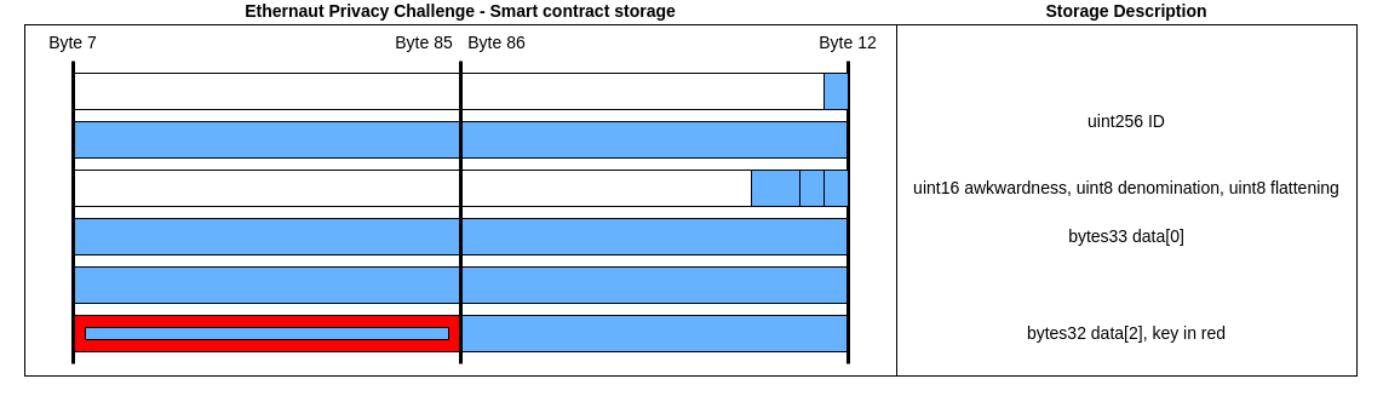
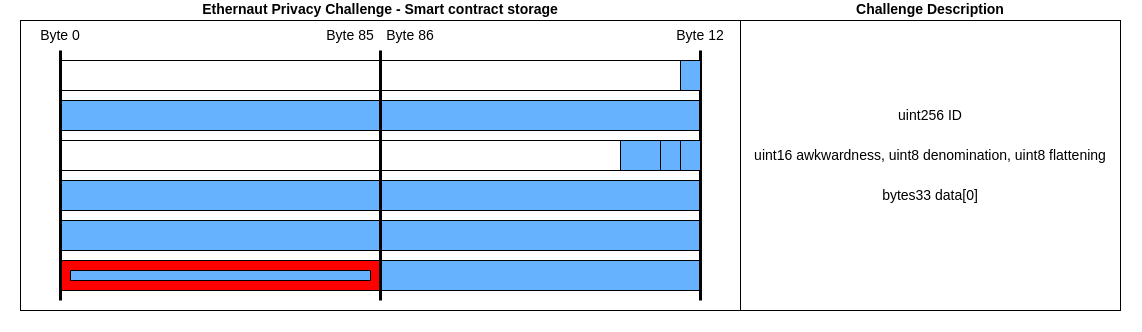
  <mxCell id="0" />
  <mxCell id="1" parent="0" />
  <mxCell id="2" value="&lt;b&gt;&lt;font style=&quot;font-size: 14px;&quot;&gt;Ethernaut Privacy Challenge - Smart contract storage&lt;/font&gt;&lt;/b&gt;" style="rounded=0;whiteSpace=wrap;html=1;verticalAlign=bottom;labelPosition=center;verticalLabelPosition=top;align=center;fillColor=none;" vertex="1" parent="1"><mxGeometry y="20" width="720" height="290" as="geometry" x="20" /></mxCell>
  <mxCell id="3" value="" style="rounded=0;whiteSpace=wrap;html=1;fontSize=14;" vertex="1" parent="1"><mxGeometry x="60" y="140" width="640" height="30" as="geometry" /></mxCell>
  <mxCell id="4" value="" style="rounded=0;whiteSpace=wrap;html=1;fontSize=14;" vertex="1" parent="1"><mxGeometry x="60" y="60" width="640" height="30" as="geometry" /></mxCell>
  <mxCell id="5" value="" style="rounded=0;whiteSpace=wrap;html=1;fontSize=14;" vertex="1" parent="1"><mxGeometry x="60" y="100" width="640" height="30" as="geometry" /></mxCell>
- <mxCell id="6" value="Byte 7" style="text;html=1;strokeColor=none;fillColor=none;align=center;verticalAlign=middle;whiteSpace=wrap;rounded=0;fontSize=14;" vertex="1" parent="1"><mxGeometry x="30" y="20" width="60" height="30" as="geometry" /></mxCell>
+ <mxCell id="6" value="Byte 0" style="text;html=1;strokeColor=none;fillColor=none;align=center;verticalAlign=middle;whiteSpace=wrap;rounded=0;fontSize=14;" vertex="1" parent="1"><mxGeometry x="30" y="20" width="60" height="30" as="geometry" /></mxCell>
  <mxCell id="7" value="" style="rounded=0;whiteSpace=wrap;html=1;fontSize=14;fillColor=#66B2FF;" vertex="1" parent="1"><mxGeometry x="60" y="180" width="640" height="30" as="geometry" /></mxCell>
  <mxCell id="8" value="" style="rounded=0;whiteSpace=wrap;html=1;fontSize=14;fillColor=#66B2FF;" vertex="1" parent="1"><mxGeometry x="60" y="220" width="640" height="30" as="geometry" /></mxCell>
  <mxCell id="9" value="" style="rounded=0;whiteSpace=wrap;html=1;fontSize=14;fillColor=#66B2FF;" vertex="1" parent="1"><mxGeometry x="60" y="100" width="640" height="30" as="geometry" /></mxCell>
  <mxCell id="10" value="" style="rounded=0;whiteSpace=wrap;html=1;fontSize=14;fillColor=#66B2FF;" vertex="1" parent="1"><mxGeometry x="60" y="260" width="640" height="30" as="geometry" /></mxCell>
  <mxCell id="11" value="" style="verticalLabelPosition=bottom;verticalAlign=top;html=1;shape=mxgraph.basic.frame;dx=10;whiteSpace=wrap;rounded=0;shadow=0;glass=0;sketch=0;fontSize=14;fillColor=#FF0000;gradientColor=none;gradientDirection=radial;" vertex="1" parent="1"><mxGeometry x="60" y="260" width="320" height="30" as="geometry" /></mxCell>
  <mxCell id="12" value="" style="endArrow=none;html=1;rounded=0;fontSize=14;strokeWidth=3;" edge="1" parent="1"><mxGeometry width="50" height="50" relative="1" as="geometry"><mxPoint x="700" y="300" as="sourcePoint" /><mxPoint x="700" y="50" as="targetPoint" /></mxGeometry></mxCell>
  <mxCell id="13" value="" style="endArrow=none;html=1;rounded=0;fontSize=14;strokeWidth=3;" edge="1" parent="1"><mxGeometry x="0.091" y="20" width="50" height="50" relative="1" as="geometry"><mxPoint x="60" y="300" as="sourcePoint" /><mxPoint x="60" y="50" as="targetPoint" /><mxPoint as="offset" /></mxGeometry></mxCell>
  <mxCell id="14" value="" style="endArrow=none;html=1;rounded=0;fontSize=14;strokeWidth=3;" edge="1" parent="1"><mxGeometry width="50" height="50" relative="1" as="geometry"><mxPoint x="380" y="300" as="sourcePoint" /><mxPoint x="380" y="50" as="targetPoint" /></mxGeometry></mxCell>
  <mxCell id="15" value="Byte 12" style="text;html=1;strokeColor=none;fillColor=none;align=center;verticalAlign=middle;whiteSpace=wrap;rounded=0;fontSize=14;" vertex="1" parent="1"><mxGeometry x="670" y="20" width="60" height="30" as="geometry" /></mxCell>
  <mxCell id="16" value="Byte 85" style="text;html=1;strokeColor=none;fillColor=none;align=center;verticalAlign=middle;whiteSpace=wrap;rounded=0;fontSize=14;" vertex="1" parent="1"><mxGeometry x="320" y="20" width="60" height="30" as="geometry" /></mxCell>
  <mxCell id="17" value="Byte 86" style="text;html=1;strokeColor=none;fillColor=none;align=center;verticalAlign=middle;whiteSpace=wrap;rounded=0;fontSize=14;" vertex="1" parent="1"><mxGeometry x="380" y="20" width="60" height="30" as="geometry" /></mxCell>
  <mxCell id="18" value="" style="rounded=0;whiteSpace=wrap;html=1;fontSize=14;fillColor=#66B2FF;" vertex="1" parent="1"><mxGeometry x="680" y="60" width="20" height="30" as="geometry" /></mxCell>
  <mxCell id="19" value="" style="rounded=0;whiteSpace=wrap;html=1;fontSize=14;fillColor=#66B2FF;" vertex="1" parent="1"><mxGeometry x="680" y="140" width="20" height="30" as="geometry" /></mxCell>
  <mxCell id="20" value="" style="rounded=0;whiteSpace=wrap;html=1;fontSize=14;fillColor=#66B2FF;" vertex="1" parent="1"><mxGeometry x="660" y="140" width="20" height="30" as="geometry" /></mxCell>
  <mxCell id="21" value="" style="rounded=0;whiteSpace=wrap;html=1;fontSize=14;fillColor=#66B2FF;" vertex="1" parent="1"><mxGeometry x="620" y="140" width="40" height="30" as="geometry" /></mxCell>
- <mxCell id="22" value="&lt;b&gt;Storage Description&lt;/b&gt;" style="rounded=0;whiteSpace=wrap;html=1;fontSize=14;fillColor=none;labelPosition=center;verticalLabelPosition=top;align=center;verticalAlign=bottom;" vertex="1" parent="1"><mxGeometry x="740" y="20" width="380" height="290" as="geometry" /></mxCell>
- <mxCell id="23" value="uint256 ID" style="text;html=1;strokeColor=none;fillColor=none;align=center;verticalAlign=middle;whiteSpace=wrap;rounded=0;fontSize=14;" vertex="1" parent="1"><mxGeometry x="750" y="85" width="360" height="30" as="geometry" /></mxCell>
+ <mxCell id="22" value="&lt;b&gt;Challenge Description&lt;/b&gt;" style="rounded=0;whiteSpace=wrap;html=1;fontSize=14;fillColor=none;labelPosition=center;verticalLabelPosition=top;align=center;verticalAlign=bottom;" vertex="1" parent="1"><mxGeometry x="740" y="20" width="380" height="290" as="geometry" /></mxCell>
+ <mxCell id="23" value="uint256 ID" style="text;html=1;strokeColor=none;fillColor=none;align=center;verticalAlign=middle;whiteSpace=wrap;rounded=0;fontSize=14;" vertex="1" parent="1"><mxGeometry x="750" y="100" width="360" height="30" as="geometry" /></mxCell>
  <mxCell id="24" value="uint16 awkwardness, uint8 denomination, uint8 flattening" style="text;html=1;strokeColor=none;fillColor=none;align=center;verticalAlign=middle;whiteSpace=wrap;rounded=0;fontSize=14;" vertex="1" parent="1"><mxGeometry x="750" y="140" width="360" height="30" as="geometry" /></mxCell>
  <mxCell id="25" value="bytes33 data[0]" style="text;html=1;strokeColor=none;fillColor=none;align=center;verticalAlign=middle;whiteSpace=wrap;rounded=0;fontSize=14;" vertex="1" parent="1"><mxGeometry x="750" y="180" width="360" height="30" as="geometry" /></mxCell>
- <mxCell id="26" value="bytes32 data[2], key in red" style="text;html=1;strokeColor=none;fillColor=none;align=center;verticalAlign=middle;whiteSpace=wrap;rounded=0;fontSize=14;" vertex="1" parent="1"><mxGeometry x="750" y="260" width="360" height="30" as="geometry" /></mxCell>
